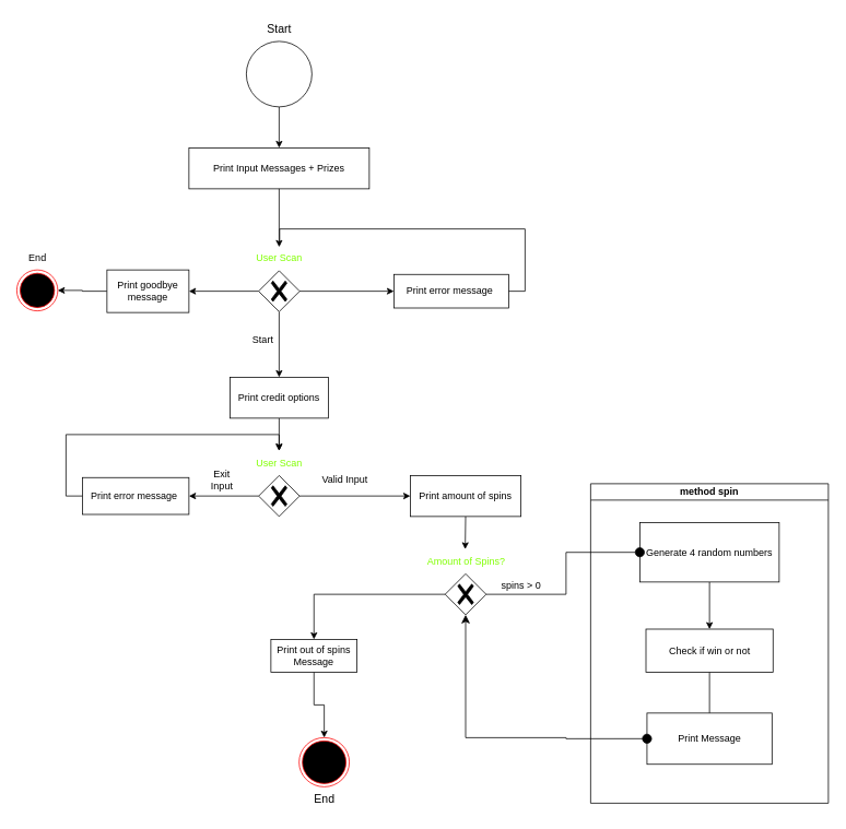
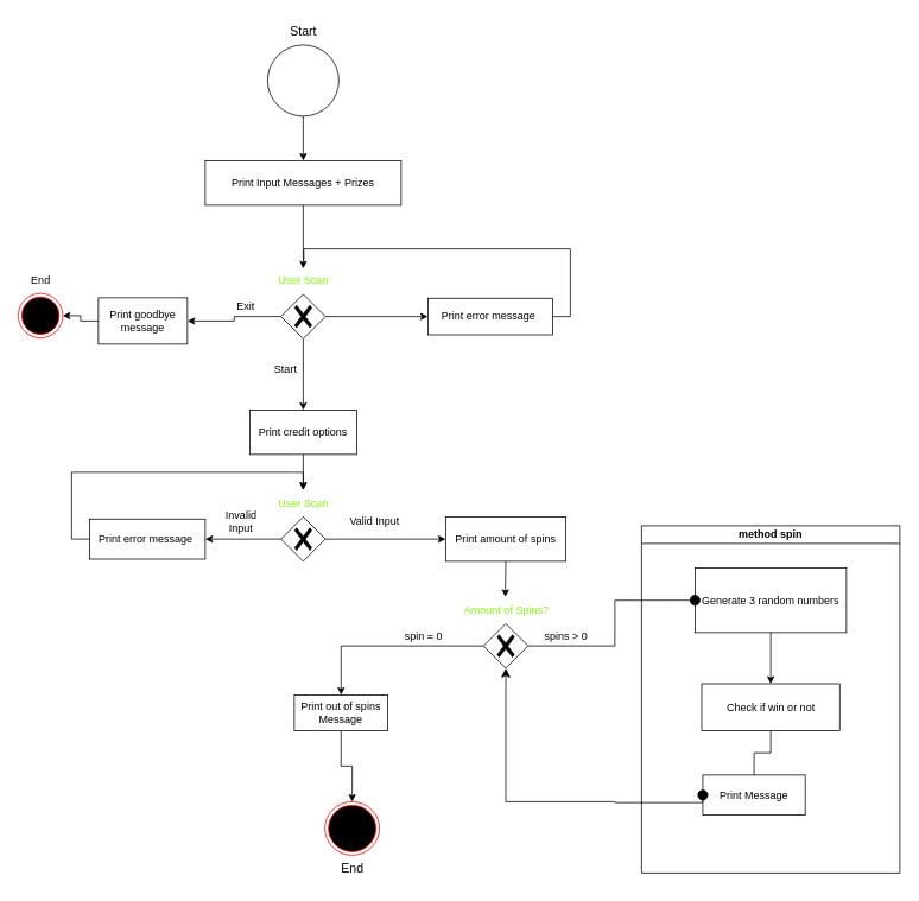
  <mxCell id="0" />
  <mxCell id="1" parent="0" />
  <mxCell id="2" style="edgeStyle=orthogonalEdgeStyle;rounded=0;orthogonalLoop=1;jettySize=auto;html=1;exitX=0.5;exitY=1;exitDx=0;exitDy=0;exitPerimeter=0;entryX=0.5;entryY=0;entryDx=0;entryDy=0;entryPerimeter=0;" parent="1" source="3" target="5" edge="1"><mxGeometry relative="1" as="geometry"><mxPoint x="340" y="180" as="targetPoint" /></mxGeometry></mxCell>
  <mxCell id="3" value="" style="points=[[0.145,0.145,0],[0.5,0,0],[0.855,0.145,0],[1,0.5,0],[0.855,0.855,0],[0.5,1,0],[0.145,0.855,0],[0,0.5,0]];shape=mxgraph.bpmn.event;html=1;verticalLabelPosition=bottom;labelBackgroundColor=#ffffff;verticalAlign=top;align=center;perimeter=ellipsePerimeter;outlineConnect=0;aspect=fixed;outline=standard;symbol=general;" parent="1" vertex="1"><mxGeometry x="300" y="50" width="80" height="80" as="geometry" /></mxCell>
  <mxCell id="4" value="&lt;font style=&quot;font-size: 14px;&quot;&gt;Start&lt;/font&gt;" style="text;html=1;align=center;verticalAlign=middle;resizable=0;points=[];autosize=1;strokeColor=none;fillColor=none;" parent="1" vertex="1"><mxGeometry x="315" y="20" width="50" height="30" as="geometry" /></mxCell>
  <mxCell id="5" value="Print Input Messages + Prizes" style="points=[[0.25,0,0],[0.5,0,0],[0.75,0,0],[1,0.25,0],[1,0.5,0],[1,0.75,0],[0.75,1,0],[0.5,1,0],[0.25,1,0],[0,0.75,0],[0,0.5,0],[0,0.25,0]];shape=mxgraph.bpmn.task2;whiteSpace=wrap;rectStyle=rounded;size=10;html=1;container=1;expand=0;collapsible=0;taskMarker=abstract;" parent="1" vertex="1"><mxGeometry x="230" y="180" width="220" height="50" as="geometry" /></mxCell>
  <mxCell id="6" style="edgeStyle=orthogonalEdgeStyle;rounded=0;orthogonalLoop=1;jettySize=auto;html=1;exitX=0;exitY=0.5;exitDx=0;exitDy=0;exitPerimeter=0;" parent="1" source="9" target="13" edge="1"><mxGeometry relative="1" as="geometry"><mxPoint x="180" y="355.333" as="targetPoint" /></mxGeometry></mxCell>
  <mxCell id="7" style="edgeStyle=orthogonalEdgeStyle;rounded=0;orthogonalLoop=1;jettySize=auto;html=1;exitX=1;exitY=0.5;exitDx=0;exitDy=0;exitPerimeter=0;entryX=0;entryY=0.5;entryDx=0;entryDy=0;entryPerimeter=0;" parent="1" source="9" target="18" edge="1"><mxGeometry relative="1" as="geometry"><mxPoint x="480" y="355.241" as="targetPoint" /></mxGeometry></mxCell>
  <mxCell id="8" style="edgeStyle=orthogonalEdgeStyle;rounded=0;orthogonalLoop=1;jettySize=auto;html=1;exitX=0.5;exitY=1;exitDx=0;exitDy=0;exitPerimeter=0;entryX=0.5;entryY=0;entryDx=0;entryDy=0;entryPerimeter=0;" parent="1" source="9" target="21" edge="1"><mxGeometry relative="1" as="geometry"><mxPoint x="339.966" y="450" as="targetPoint" /></mxGeometry></mxCell>
  <mxCell id="9" value="" style="points=[[0.25,0.25,0],[0.5,0,0],[0.75,0.25,0],[1,0.5,0],[0.75,0.75,0],[0.5,1,0],[0.25,0.75,0],[0,0.5,0]];shape=mxgraph.bpmn.gateway2;html=1;verticalLabelPosition=bottom;labelBackgroundColor=#ffffff;verticalAlign=top;align=center;perimeter=rhombusPerimeter;outlineConnect=0;outline=none;symbol=none;gwType=exclusive;" parent="1" vertex="1"><mxGeometry x="315" y="330" width="50" height="50" as="geometry" /></mxCell>
  <mxCell id="10" style="edgeStyle=orthogonalEdgeStyle;rounded=0;orthogonalLoop=1;jettySize=auto;html=1;exitX=0.5;exitY=1;exitDx=0;exitDy=0;exitPerimeter=0;entryX=0.5;entryY=0.07;entryDx=0;entryDy=0;entryPerimeter=0;" parent="1" source="5" target="11" edge="1"><mxGeometry relative="1" as="geometry"><mxPoint x="370" y="280" as="targetPoint" /></mxGeometry></mxCell>
  <mxCell id="11" value="&lt;font style=&quot;color: rgb(128, 255, 0);&quot;&gt;User Scan&lt;/font&gt;" style="text;html=1;align=center;verticalAlign=middle;resizable=0;points=[];autosize=1;strokeColor=none;fillColor=none;" parent="1" vertex="1"><mxGeometry x="300" y="299" width="80" height="30" as="geometry" /></mxCell>
  <mxCell id="12" style="edgeStyle=orthogonalEdgeStyle;rounded=0;orthogonalLoop=1;jettySize=auto;html=1;exitX=0;exitY=0.5;exitDx=0;exitDy=0;exitPerimeter=0;entryX=1;entryY=0.5;entryDx=0;entryDy=0;" parent="1" source="13" target="16" edge="1"><mxGeometry relative="1" as="geometry" /></mxCell>
- <mxCell id="13" value="Print goodbye message" style="points=[[0.25,0,0],[0.5,0,0],[0.75,0,0],[1,0.25,0],[1,0.5,0],[1,0.75,0],[0.75,1,0],[0.5,1,0],[0.25,1,0],[0,0.75,0],[0,0.5,0],[0,0.25,0]];shape=mxgraph.bpmn.task2;whiteSpace=wrap;rectStyle=rounded;size=10;html=1;container=1;expand=0;collapsible=0;taskMarker=abstract;" parent="1" vertex="1"><mxGeometry x="130" y="329" width="100" height="52" as="geometry" /></mxCell>
+ <mxCell id="13" value="Print goodbye message" style="points=[[0.25,0,0],[0.5,0,0],[0.75,0,0],[1,0.25,0],[1,0.5,0],[1,0.75,0],[0.75,1,0],[0.5,1,0],[0.25,1,0],[0,0.75,0],[0,0.5,0],[0,0.25,0]];shape=mxgraph.bpmn.task2;whiteSpace=wrap;rectStyle=rounded;size=10;html=1;container=1;expand=0;collapsible=0;taskMarker=abstract;" parent="1" vertex="1"><mxGeometry x="110" y="334" width="100" height="52" as="geometry" /></mxCell>
  <mxCell id="14" value="Start" style="text;html=1;align=center;verticalAlign=middle;resizable=0;points=[];autosize=1;strokeColor=none;fillColor=none;" parent="1" vertex="1"><mxGeometry x="295" y="400" width="50" height="30" as="geometry" /></mxCell>
+ <mxCell id="15" value="Exit" style="text;html=1;align=center;verticalAlign=middle;resizable=0;points=[];autosize=1;strokeColor=none;fillColor=none;" parent="1" vertex="1"><mxGeometry x="255" y="329" width="40" height="30" as="geometry" /></mxCell>
  <mxCell id="16" value="" style="ellipse;html=1;shape=endState;fillColor=#000000;strokeColor=#ff0000;" parent="1" vertex="1"><mxGeometry x="20" y="329" width="50" height="50" as="geometry" /></mxCell>
  <mxCell id="17" value="End" style="text;html=1;align=center;verticalAlign=middle;resizable=0;points=[];autosize=1;strokeColor=none;fillColor=none;" parent="1" vertex="1"><mxGeometry x="25" y="300" width="40" height="30" as="geometry" /></mxCell>
  <mxCell id="18" value="Print error message&amp;nbsp;" style="points=[[0.25,0,0],[0.5,0,0],[0.75,0,0],[1,0.25,0],[1,0.5,0],[1,0.75,0],[0.75,1,0],[0.5,1,0],[0.25,1,0],[0,0.75,0],[0,0.5,0],[0,0.25,0]];shape=mxgraph.bpmn.task2;whiteSpace=wrap;rectStyle=rounded;size=10;html=1;container=1;expand=0;collapsible=0;taskMarker=abstract;" parent="1" vertex="1"><mxGeometry x="480" y="334.5" width="140" height="41" as="geometry" /></mxCell>
  <mxCell id="19" style="edgeStyle=orthogonalEdgeStyle;rounded=0;orthogonalLoop=1;jettySize=auto;html=1;exitX=1;exitY=0.5;exitDx=0;exitDy=0;exitPerimeter=0;entryX=0.508;entryY=-0.022;entryDx=0;entryDy=0;entryPerimeter=0;endArrow=none;startFill=0;" parent="1" source="18" target="11" edge="1"><mxGeometry relative="1" as="geometry" /></mxCell>
  <mxCell id="20" style="edgeStyle=orthogonalEdgeStyle;rounded=0;orthogonalLoop=1;jettySize=auto;html=1;exitX=0.5;exitY=1;exitDx=0;exitDy=0;exitPerimeter=0;" edge="1" parent="1" source="21"><mxGeometry relative="1" as="geometry"><mxPoint x="339.966" y="550" as="targetPoint" /></mxGeometry></mxCell>
  <mxCell id="21" value="Print credit options" style="points=[[0.25,0,0],[0.5,0,0],[0.75,0,0],[1,0.25,0],[1,0.5,0],[1,0.75,0],[0.75,1,0],[0.5,1,0],[0.25,1,0],[0,0.75,0],[0,0.5,0],[0,0.25,0]];shape=mxgraph.bpmn.task2;whiteSpace=wrap;rectStyle=rounded;size=10;html=1;container=1;expand=0;collapsible=0;taskMarker=abstract;" parent="1" vertex="1"><mxGeometry x="280" y="460" width="120" height="50" as="geometry" /></mxCell>
  <mxCell id="22" value="method spin" style="swimlane;startSize=20;whiteSpace=wrap;html=1;" parent="1" vertex="1"><mxGeometry x="720" y="590" width="290" height="390" as="geometry" /></mxCell>
  <mxCell id="23" style="edgeStyle=orthogonalEdgeStyle;rounded=0;orthogonalLoop=1;jettySize=auto;html=1;exitX=0.5;exitY=1;exitDx=0;exitDy=0;exitPerimeter=0;entryX=0.5;entryY=0;entryDx=0;entryDy=0;entryPerimeter=0;" edge="1" parent="22" source="24" target="26"><mxGeometry relative="1" as="geometry"><mxPoint x="145.138" y="177.5" as="targetPoint" /></mxGeometry></mxCell>
- <mxCell id="24" value="Generate 4 random numbers" style="points=[[0.25,0,0],[0.5,0,0],[0.75,0,0],[1,0.25,0],[1,0.5,0],[1,0.75,0],[0.75,1,0],[0.5,1,0],[0.25,1,0],[0,0.75,0],[0,0.5,0],[0,0.25,0]];shape=mxgraph.bpmn.task2;whiteSpace=wrap;rectStyle=rounded;size=10;html=1;container=1;expand=0;collapsible=0;taskMarker=abstract;isLoopStandard=1;" vertex="1" parent="22"><mxGeometry x="60" y="47.5" width="170" height="72.5" as="geometry" /></mxCell>
+ <mxCell id="24" value="Generate 3 random numbers" style="points=[[0.25,0,0],[0.5,0,0],[0.75,0,0],[1,0.25,0],[1,0.5,0],[1,0.75,0],[0.75,1,0],[0.5,1,0],[0.25,1,0],[0,0.75,0],[0,0.5,0],[0,0.25,0]];shape=mxgraph.bpmn.task2;whiteSpace=wrap;rectStyle=rounded;size=10;html=1;container=1;expand=0;collapsible=0;taskMarker=abstract;isLoopStandard=1;" vertex="1" parent="22"><mxGeometry x="60" y="47.5" width="170" height="72.5" as="geometry" /></mxCell>
  <mxCell id="25" style="edgeStyle=orthogonalEdgeStyle;rounded=0;orthogonalLoop=1;jettySize=auto;html=1;exitX=0.5;exitY=1;exitDx=0;exitDy=0;exitPerimeter=0;entryX=0.5;entryY=0;entryDx=0;entryDy=0;entryPerimeter=0;endArrow=none;" edge="1" parent="22" source="26" target="27"><mxGeometry relative="1" as="geometry"><mxPoint x="145.138" y="277.5" as="targetPoint" /></mxGeometry></mxCell>
  <mxCell id="26" value="Check if win or not" style="points=[[0.25,0,0],[0.5,0,0],[0.75,0,0],[1,0.25,0],[1,0.5,0],[1,0.75,0],[0.75,1,0],[0.5,1,0],[0.25,1,0],[0,0.75,0],[0,0.5,0],[0,0.25,0]];shape=mxgraph.bpmn.task2;whiteSpace=wrap;rectStyle=rounded;size=10;html=1;container=1;expand=0;collapsible=0;taskMarker=abstract;" vertex="1" parent="22"><mxGeometry x="67.5" y="177.5" width="155" height="52.5" as="geometry" /></mxCell>
- <mxCell id="27" value="Print Message" style="points=[[0.25,0,0],[0.5,0,0],[0.75,0,0],[1,0.25,0],[1,0.5,0],[1,0.75,0],[0.75,1,0],[0.5,1,0],[0.25,1,0],[0,0.75,0],[0,0.5,0],[0,0.25,0]];shape=mxgraph.bpmn.task2;whiteSpace=wrap;rectStyle=rounded;size=10;html=1;container=1;expand=0;collapsible=0;taskMarker=abstract;" vertex="1" parent="22"><mxGeometry x="68.75" y="280" width="152.5" height="62.5" as="geometry" /></mxCell>
+ <mxCell id="27" value="Print Message" style="points=[[0.25,0,0],[0.5,0,0],[0.75,0,0],[1,0.25,0],[1,0.5,0],[1,0.75,0],[0.75,1,0],[0.5,1,0],[0.25,1,0],[0,0.75,0],[0,0.5,0],[0,0.25,0]];shape=mxgraph.bpmn.task2;whiteSpace=wrap;rectStyle=rounded;size=10;html=1;container=1;expand=0;collapsible=0;taskMarker=abstract;" vertex="1" parent="22"><mxGeometry x="68.75" y="280" width="115" height="45" as="geometry" /></mxCell>
  <mxCell id="28" value="&lt;font style=&quot;color: rgb(128, 255, 0);&quot;&gt;User Scan&lt;/font&gt;" style="text;html=1;align=center;verticalAlign=middle;resizable=0;points=[];autosize=1;strokeColor=none;fillColor=none;" vertex="1" parent="1"><mxGeometry x="300" y="550" width="80" height="30" as="geometry" /></mxCell>
  <mxCell id="29" style="edgeStyle=orthogonalEdgeStyle;rounded=0;orthogonalLoop=1;jettySize=auto;html=1;exitX=0.5;exitY=1;exitDx=0;exitDy=0;exitPerimeter=0;" edge="1" parent="1" source="30"><mxGeometry relative="1" as="geometry"><mxPoint x="567" y="670" as="targetPoint" /></mxGeometry></mxCell>
  <mxCell id="30" value="Print amount of spins" style="points=[[0.25,0,0],[0.5,0,0],[0.75,0,0],[1,0.25,0],[1,0.5,0],[1,0.75,0],[0.75,1,0],[0.5,1,0],[0.25,1,0],[0,0.75,0],[0,0.5,0],[0,0.25,0]];shape=mxgraph.bpmn.task2;whiteSpace=wrap;rectStyle=rounded;size=10;html=1;container=1;expand=0;collapsible=0;taskMarker=abstract;" vertex="1" parent="1"><mxGeometry x="500" y="580" width="135" height="50" as="geometry" /></mxCell>
  <mxCell id="31" style="edgeStyle=orthogonalEdgeStyle;rounded=0;orthogonalLoop=1;jettySize=auto;html=1;exitX=0;exitY=0.5;exitDx=0;exitDy=0;exitPerimeter=0;entryX=1;entryY=0.5;entryDx=0;entryDy=0;entryPerimeter=0;" edge="1" parent="1" source="32" target="33"><mxGeometry relative="1" as="geometry"><mxPoint x="250" y="605.241" as="targetPoint" /></mxGeometry></mxCell>
  <mxCell id="32" value="" style="points=[[0.25,0.25,0],[0.5,0,0],[0.75,0.25,0],[1,0.5,0],[0.75,0.75,0],[0.5,1,0],[0.25,0.75,0],[0,0.5,0]];shape=mxgraph.bpmn.gateway2;html=1;verticalLabelPosition=bottom;labelBackgroundColor=#ffffff;verticalAlign=top;align=center;perimeter=rhombusPerimeter;outlineConnect=0;outline=none;symbol=none;gwType=exclusive;" vertex="1" parent="1"><mxGeometry x="315" y="580" width="50" height="50" as="geometry" /></mxCell>
  <mxCell id="33" value="Print error message&amp;nbsp;" style="points=[[0.25,0,0],[0.5,0,0],[0.75,0,0],[1,0.25,0],[1,0.5,0],[1,0.75,0],[0.75,1,0],[0.5,1,0],[0.25,1,0],[0,0.75,0],[0,0.5,0],[0,0.25,0]];shape=mxgraph.bpmn.task2;whiteSpace=wrap;rectStyle=rounded;size=10;html=1;container=1;expand=0;collapsible=0;taskMarker=abstract;" vertex="1" parent="1"><mxGeometry x="100" y="582.5" width="130" height="45" as="geometry" /></mxCell>
- <mxCell id="34" value="&lt;span style=&quot;text-wrap: wrap;&quot;&gt;Exit Input&lt;/span&gt;" style="text;html=1;align=center;verticalAlign=middle;resizable=0;points=[];autosize=1;strokeColor=none;fillColor=none;" vertex="1" parent="1"><mxGeometry x="225" y="570" width="90" height="30" as="geometry" /></mxCell>
+ <mxCell id="34" value="&lt;span style=&quot;text-wrap: wrap;&quot;&gt;Invalid Input&lt;/span&gt;" style="text;html=1;align=center;verticalAlign=middle;resizable=0;points=[];autosize=1;strokeColor=none;fillColor=none;" vertex="1" parent="1"><mxGeometry x="225" y="570" width="90" height="30" as="geometry" /></mxCell>
  <mxCell id="35" style="edgeStyle=orthogonalEdgeStyle;rounded=0;orthogonalLoop=1;jettySize=auto;html=1;exitX=0;exitY=0.5;exitDx=0;exitDy=0;exitPerimeter=0;entryX=0.5;entryY=-0.021;entryDx=0;entryDy=0;entryPerimeter=0;" edge="1" parent="1" source="33" target="28"><mxGeometry relative="1" as="geometry" /></mxCell>
  <mxCell id="36" style="edgeStyle=orthogonalEdgeStyle;rounded=0;orthogonalLoop=1;jettySize=auto;html=1;exitX=1;exitY=0.5;exitDx=0;exitDy=0;exitPerimeter=0;entryX=0;entryY=0.5;entryDx=0;entryDy=0;entryPerimeter=0;" edge="1" parent="1" source="32" target="30"><mxGeometry relative="1" as="geometry" /></mxCell>
  <mxCell id="37" value="Valid Input" style="text;html=1;align=center;verticalAlign=middle;resizable=0;points=[];autosize=1;strokeColor=none;fillColor=none;" vertex="1" parent="1"><mxGeometry x="380" y="570" width="80" height="30" as="geometry" /></mxCell>
  <mxCell id="38" value="spins &amp;gt; 0" style="text;html=1;align=center;verticalAlign=middle;resizable=0;points=[];autosize=1;strokeColor=none;fillColor=none;" vertex="1" parent="1"><mxGeometry x="600" y="700" width="70" height="30" as="geometry" /></mxCell>
  <mxCell id="39" style="edgeStyle=orthogonalEdgeStyle;rounded=0;orthogonalLoop=1;jettySize=auto;html=1;exitX=1;exitY=0.5;exitDx=0;exitDy=0;exitPerimeter=0;entryX=0;entryY=0.5;entryDx=0;entryDy=0;entryPerimeter=0;endArrow=oval;endFill=1;endSize=11;" edge="1" parent="1" source="40" target="24"><mxGeometry relative="1" as="geometry"><mxPoint x="680" y="725.241" as="targetPoint" /><Array as="points"><mxPoint x="690" y="725" /><mxPoint x="690" y="674" /></Array></mxGeometry></mxCell>
  <mxCell id="40" value="" style="points=[[0.25,0.25,0],[0.5,0,0],[0.75,0.25,0],[1,0.5,0],[0.75,0.75,0],[0.5,1,0],[0.25,0.75,0],[0,0.5,0]];shape=mxgraph.bpmn.gateway2;html=1;verticalLabelPosition=bottom;labelBackgroundColor=#ffffff;verticalAlign=top;align=center;perimeter=rhombusPerimeter;outlineConnect=0;outline=none;symbol=none;gwType=exclusive;" vertex="1" parent="1"><mxGeometry x="542.5" y="700" width="50" height="50" as="geometry" /></mxCell>
+ <mxCell id="41" value="spin = 0" style="text;html=1;align=center;verticalAlign=middle;resizable=0;points=[];autosize=1;strokeColor=none;fillColor=none;" vertex="1" parent="1"><mxGeometry x="440" y="700" width="70" height="30" as="geometry" /></mxCell>
  <mxCell id="42" style="edgeStyle=orthogonalEdgeStyle;rounded=0;orthogonalLoop=1;jettySize=auto;html=1;exitX=0.5;exitY=1;exitDx=0;exitDy=0;exitPerimeter=0;entryX=0.5;entryY=0;entryDx=0;entryDy=0;" edge="1" parent="1" source="43" target="44"><mxGeometry relative="1" as="geometry" /></mxCell>
  <mxCell id="43" value="Print out of spins Message" style="points=[[0.25,0,0],[0.5,0,0],[0.75,0,0],[1,0.25,0],[1,0.5,0],[1,0.75,0],[0.75,1,0],[0.5,1,0],[0.25,1,0],[0,0.75,0],[0,0.5,0],[0,0.25,0]];shape=mxgraph.bpmn.task2;whiteSpace=wrap;rectStyle=rounded;size=10;html=1;container=1;expand=0;collapsible=0;taskMarker=abstract;" vertex="1" parent="1"><mxGeometry x="330" y="780" width="105" height="40" as="geometry" /></mxCell>
  <mxCell id="44" value="" style="ellipse;html=1;shape=endState;fillColor=#000000;strokeColor=#ff0000;" vertex="1" parent="1"><mxGeometry x="364.37" y="900" width="61.25" height="60" as="geometry" /></mxCell>
  <mxCell id="45" value="&lt;font style=&quot;font-size: 14px;&quot;&gt;End&lt;/font&gt;" style="text;html=1;align=center;verticalAlign=middle;resizable=0;points=[];autosize=1;strokeColor=none;fillColor=none;" vertex="1" parent="1"><mxGeometry x="369.99" y="960" width="50" height="30" as="geometry" /></mxCell>
  <mxCell id="46" style="edgeStyle=orthogonalEdgeStyle;rounded=0;orthogonalLoop=1;jettySize=auto;html=1;exitX=0;exitY=0.5;exitDx=0;exitDy=0;exitPerimeter=0;entryX=0.5;entryY=1;entryDx=0;entryDy=0;entryPerimeter=0;startArrow=oval;startFill=1;endSize=8;startSize=11;" edge="1" parent="1" source="27" target="40"><mxGeometry relative="1" as="geometry"><Array as="points"><mxPoint x="690" y="901" /><mxPoint x="690" y="900" /><mxPoint x="567" y="900" /></Array></mxGeometry></mxCell>
  <mxCell id="47" style="edgeStyle=orthogonalEdgeStyle;rounded=0;orthogonalLoop=1;jettySize=auto;html=1;exitX=0;exitY=0.5;exitDx=0;exitDy=0;exitPerimeter=0;entryX=0.5;entryY=0;entryDx=0;entryDy=0;entryPerimeter=0;" edge="1" parent="1" source="40" target="43"><mxGeometry relative="1" as="geometry" /></mxCell>
  <mxCell id="48" value="&lt;font style=&quot;color: rgb(128, 255, 0);&quot;&gt;Amount of Spins?&lt;/font&gt;" style="text;html=1;align=center;verticalAlign=middle;resizable=0;points=[];autosize=1;strokeColor=none;fillColor=none;" vertex="1" parent="1"><mxGeometry x="507.5" y="670" width="120" height="30" as="geometry" /></mxCell>
